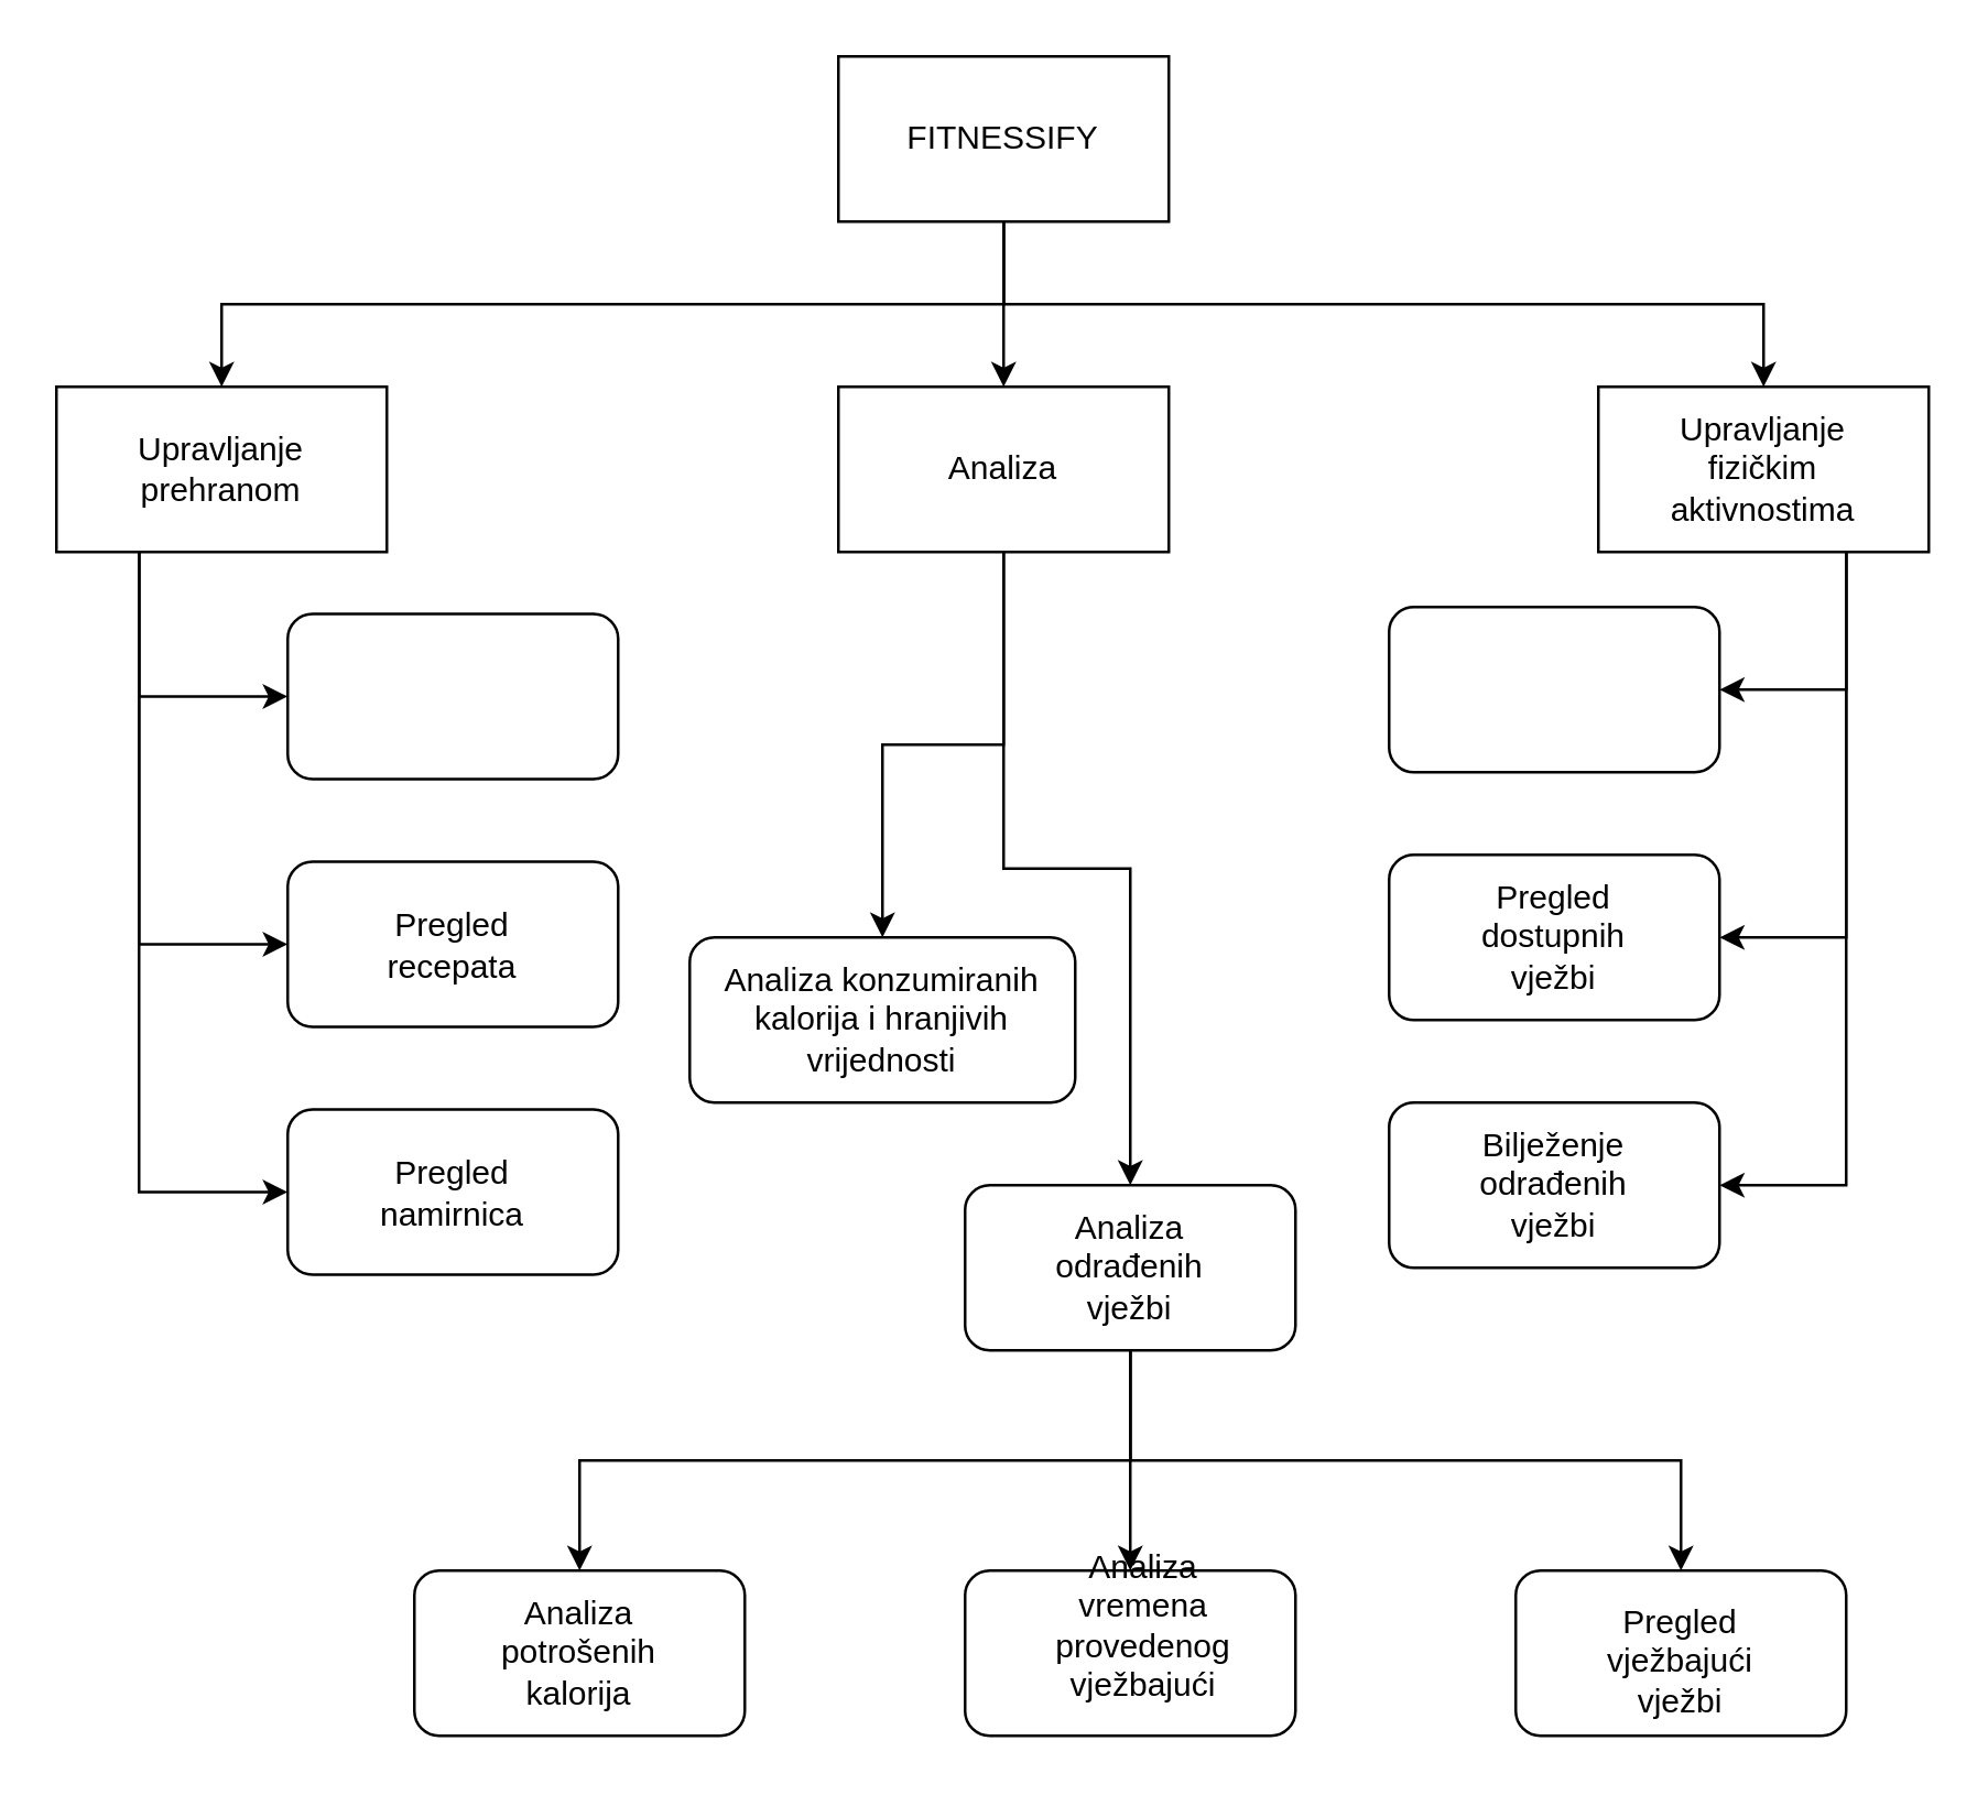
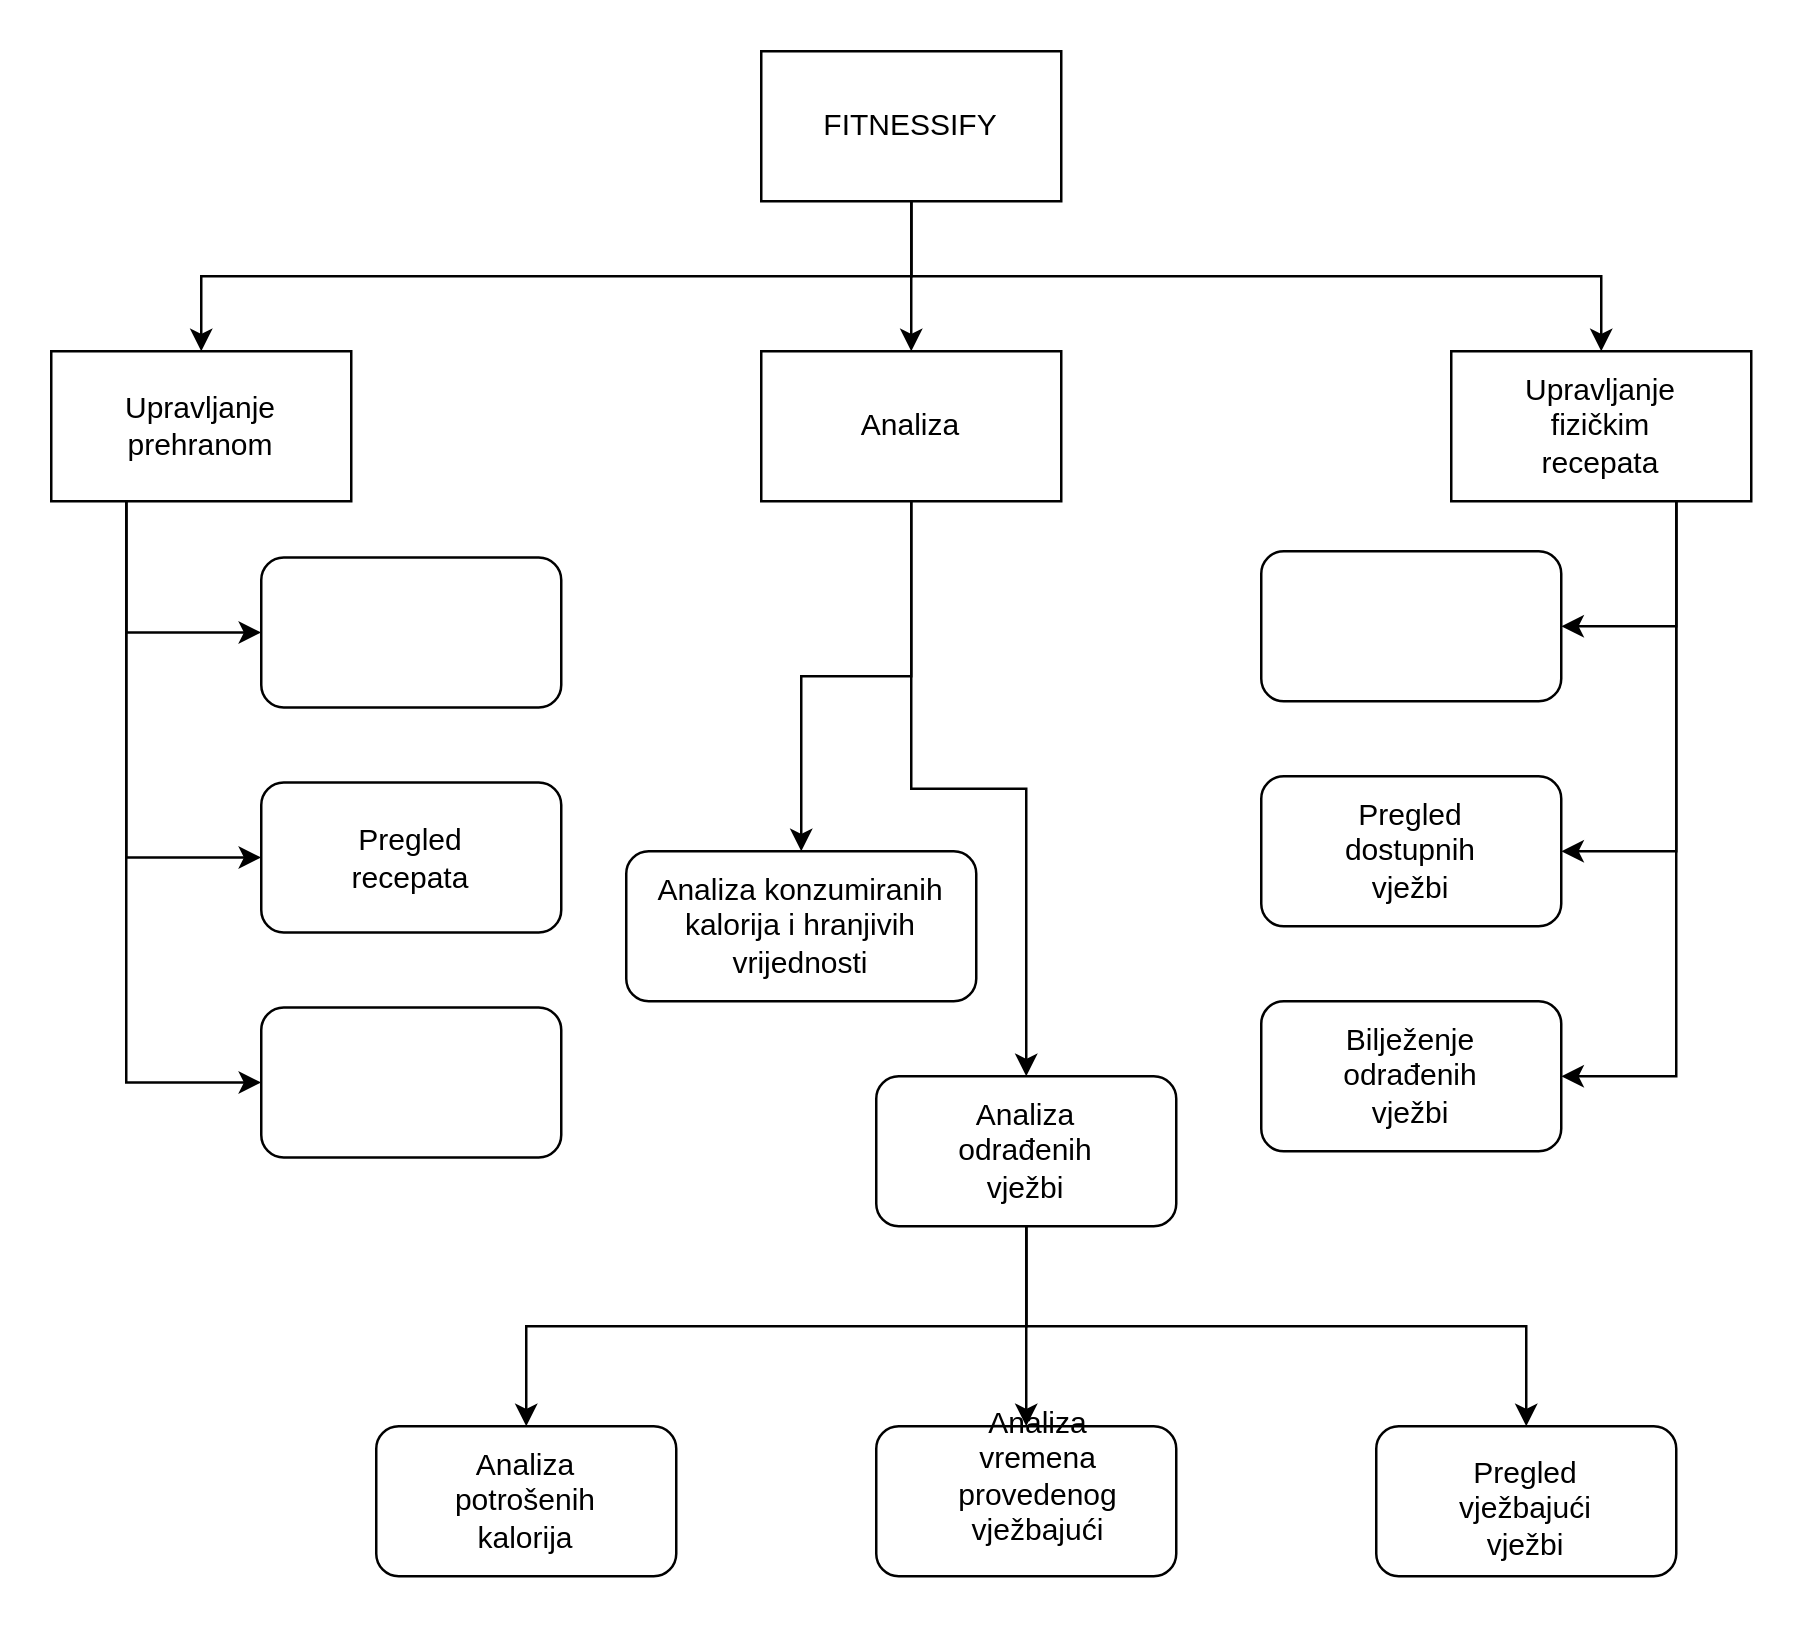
  <mxCell id="0" />
  <mxCell id="1" parent="0" />
  <mxCell id="2" style="edgeStyle=orthogonalEdgeStyle;rounded=0;orthogonalLoop=1;jettySize=auto;html=1;exitX=0.5;exitY=1;exitDx=0;exitDy=0;" edge="1" parent="1" source="5" target="9"><mxGeometry relative="1" as="geometry" /></mxCell>
  <mxCell id="3" style="edgeStyle=orthogonalEdgeStyle;rounded=0;orthogonalLoop=1;jettySize=auto;html=1;exitX=0.5;exitY=1;exitDx=0;exitDy=0;entryX=0.5;entryY=0;entryDx=0;entryDy=0;" edge="1" parent="1" source="5" target="16"><mxGeometry relative="1" as="geometry" /></mxCell>
  <mxCell id="4" style="edgeStyle=orthogonalEdgeStyle;rounded=0;orthogonalLoop=1;jettySize=auto;html=1;exitX=0.5;exitY=1;exitDx=0;exitDy=0;" edge="1" parent="1" source="5" target="12"><mxGeometry relative="1" as="geometry" /></mxCell>
  <mxCell id="5" value="" style="rounded=0;whiteSpace=wrap;html=1;" vertex="1" parent="1"><mxGeometry x="304" y="20" width="120" height="60" as="geometry" /></mxCell>
  <mxCell id="6" style="edgeStyle=orthogonalEdgeStyle;rounded=0;orthogonalLoop=1;jettySize=auto;html=1;exitX=0.25;exitY=1;exitDx=0;exitDy=0;entryX=0;entryY=0.5;entryDx=0;entryDy=0;" edge="1" parent="1" source="9" target="23"><mxGeometry relative="1" as="geometry" /></mxCell>
  <mxCell id="7" style="edgeStyle=orthogonalEdgeStyle;rounded=0;orthogonalLoop=1;jettySize=auto;html=1;exitX=0.25;exitY=1;exitDx=0;exitDy=0;entryX=0;entryY=0.5;entryDx=0;entryDy=0;" edge="1" parent="1" source="9" target="21"><mxGeometry relative="1" as="geometry" /></mxCell>
  <mxCell id="8" style="edgeStyle=orthogonalEdgeStyle;rounded=0;orthogonalLoop=1;jettySize=auto;html=1;exitX=0.25;exitY=1;exitDx=0;exitDy=0;entryX=0;entryY=0.5;entryDx=0;entryDy=0;" edge="1" parent="1" source="9" target="22"><mxGeometry relative="1" as="geometry" /></mxCell>
  <mxCell id="9" value="" style="rounded=0;whiteSpace=wrap;html=1;" vertex="1" parent="1"><mxGeometry x="20" y="140" width="120" height="60" as="geometry" /></mxCell>
  <mxCell id="10" style="edgeStyle=orthogonalEdgeStyle;rounded=0;orthogonalLoop=1;jettySize=auto;html=1;exitX=0.5;exitY=1;exitDx=0;exitDy=0;entryX=0.5;entryY=0;entryDx=0;entryDy=0;" edge="1" parent="1" source="12" target="35"><mxGeometry relative="1" as="geometry" /></mxCell>
  <mxCell id="11" style="edgeStyle=orthogonalEdgeStyle;rounded=0;orthogonalLoop=1;jettySize=auto;html=1;exitX=0.5;exitY=1;exitDx=0;exitDy=0;entryX=0.5;entryY=0;entryDx=0;entryDy=0;" edge="1" parent="1" source="12" target="34"><mxGeometry relative="1" as="geometry" /></mxCell>
  <mxCell id="12" value="" style="rounded=0;whiteSpace=wrap;html=1;" vertex="1" parent="1"><mxGeometry x="304" y="140" width="120" height="60" as="geometry" /></mxCell>
  <mxCell id="13" style="edgeStyle=orthogonalEdgeStyle;rounded=0;orthogonalLoop=1;jettySize=auto;html=1;exitX=0.75;exitY=1;exitDx=0;exitDy=0;entryX=1;entryY=0.5;entryDx=0;entryDy=0;" edge="1" parent="1" source="16" target="28"><mxGeometry relative="1" as="geometry" /></mxCell>
  <mxCell id="14" style="edgeStyle=orthogonalEdgeStyle;rounded=0;orthogonalLoop=1;jettySize=auto;html=1;exitX=0.75;exitY=1;exitDx=0;exitDy=0;entryX=1;entryY=0.5;entryDx=0;entryDy=0;" edge="1" parent="1" source="16" target="26"><mxGeometry relative="1" as="geometry" /></mxCell>
  <mxCell id="15" style="edgeStyle=orthogonalEdgeStyle;rounded=0;orthogonalLoop=1;jettySize=auto;html=1;exitX=0.75;exitY=1;exitDx=0;exitDy=0;entryX=1;entryY=0.5;entryDx=0;entryDy=0;" edge="1" parent="1" source="16" target="27"><mxGeometry relative="1" as="geometry" /></mxCell>
  <mxCell id="16" value="" style="rounded=0;whiteSpace=wrap;html=1;" vertex="1" parent="1"><mxGeometry x="580" y="140" width="120" height="60" as="geometry" /></mxCell>
  <mxCell id="17" value="FITNESSIFY" style="text;html=1;strokeColor=none;fillColor=none;align=center;verticalAlign=middle;whiteSpace=wrap;rounded=0;" vertex="1" parent="1"><mxGeometry x="334" y="35" width="60" height="30" as="geometry" /></mxCell>
  <mxCell id="18" value="Analiza" style="text;html=1;strokeColor=none;fillColor=none;align=center;verticalAlign=middle;whiteSpace=wrap;rounded=0;" vertex="1" parent="1"><mxGeometry x="334" y="155" width="60" height="30" as="geometry" /></mxCell>
- <mxCell id="19" value="Upravljanje fizičkim aktivnostima" style="text;html=1;strokeColor=none;fillColor=none;align=center;verticalAlign=middle;whiteSpace=wrap;rounded=0;" vertex="1" parent="1"><mxGeometry x="610" y="155" width="60" height="30" as="geometry" /></mxCell>
+ <mxCell id="19" value="Upravljanje fizičkim recepata" style="text;html=1;strokeColor=none;fillColor=none;align=center;verticalAlign=middle;whiteSpace=wrap;rounded=0;" vertex="1" parent="1"><mxGeometry x="610" y="155" width="60" height="30" as="geometry" /></mxCell>
  <mxCell id="20" value="Upravljanje prehranom" style="text;html=1;strokeColor=none;fillColor=none;align=center;verticalAlign=middle;whiteSpace=wrap;rounded=0;" vertex="1" parent="1"><mxGeometry x="50" y="155" width="60" height="30" as="geometry" /></mxCell>
  <mxCell id="21" value="" style="rounded=1;whiteSpace=wrap;html=1;" vertex="1" parent="1"><mxGeometry x="104" y="222.5" width="120" height="60" as="geometry" /></mxCell>
  <mxCell id="22" value="" style="rounded=1;whiteSpace=wrap;html=1;" vertex="1" parent="1"><mxGeometry x="104" y="312.5" width="120" height="60" as="geometry" /></mxCell>
  <mxCell id="23" value="" style="rounded=1;whiteSpace=wrap;html=1;" vertex="1" parent="1"><mxGeometry x="104" y="402.5" width="120" height="60" as="geometry" /></mxCell>
  <mxCell id="24" value="Pregled recepata" style="text;html=1;strokeColor=none;fillColor=none;align=center;verticalAlign=middle;whiteSpace=wrap;rounded=0;" vertex="1" parent="1"><mxGeometry x="134" y="327.5" width="60" height="30" as="geometry" /></mxCell>
- <mxCell id="25" value="Pregled namirnica" style="text;html=1;strokeColor=none;fillColor=none;align=center;verticalAlign=middle;whiteSpace=wrap;rounded=0;" vertex="1" parent="1"><mxGeometry x="134" y="417.5" width="60" height="30" as="geometry" /></mxCell>
  <mxCell id="26" value="" style="rounded=1;whiteSpace=wrap;html=1;" vertex="1" parent="1"><mxGeometry x="504" y="220" width="120" height="60" as="geometry" /></mxCell>
  <mxCell id="27" value="" style="rounded=1;whiteSpace=wrap;html=1;" vertex="1" parent="1"><mxGeometry x="504" y="310" width="120" height="60" as="geometry" /></mxCell>
  <mxCell id="28" value="" style="rounded=1;whiteSpace=wrap;html=1;" vertex="1" parent="1"><mxGeometry x="504" y="400" width="120" height="60" as="geometry" /></mxCell>
  <mxCell id="29" value="Pregled dostupnih vježbi" style="text;html=1;strokeColor=none;fillColor=none;align=center;verticalAlign=middle;whiteSpace=wrap;rounded=0;" vertex="1" parent="1"><mxGeometry x="534" y="325" width="60" height="30" as="geometry" /></mxCell>
  <mxCell id="30" value="Bilježenje odrađenih vježbi" style="text;html=1;strokeColor=none;fillColor=none;align=center;verticalAlign=middle;whiteSpace=wrap;rounded=0;" vertex="1" parent="1"><mxGeometry x="534" y="415" width="60" height="30" as="geometry" /></mxCell>
  <mxCell id="31" style="edgeStyle=orthogonalEdgeStyle;rounded=0;orthogonalLoop=1;jettySize=auto;html=1;exitX=0.5;exitY=1;exitDx=0;exitDy=0;entryX=0.5;entryY=0;entryDx=0;entryDy=0;" edge="1" parent="1" source="34" target="37"><mxGeometry relative="1" as="geometry" /></mxCell>
  <mxCell id="32" style="edgeStyle=orthogonalEdgeStyle;rounded=0;orthogonalLoop=1;jettySize=auto;html=1;exitX=0.5;exitY=1;exitDx=0;exitDy=0;entryX=0.5;entryY=0;entryDx=0;entryDy=0;" edge="1" parent="1" source="34" target="38"><mxGeometry relative="1" as="geometry" /></mxCell>
  <mxCell id="33" style="edgeStyle=orthogonalEdgeStyle;rounded=0;orthogonalLoop=1;jettySize=auto;html=1;exitX=0.5;exitY=1;exitDx=0;exitDy=0;entryX=0.5;entryY=0;entryDx=0;entryDy=0;" edge="1" parent="1" source="34" target="36"><mxGeometry relative="1" as="geometry" /></mxCell>
  <mxCell id="34" value="" style="rounded=1;whiteSpace=wrap;html=1;" vertex="1" parent="1"><mxGeometry x="350" y="430" width="120" height="60" as="geometry" /></mxCell>
  <mxCell id="35" value="" style="rounded=1;whiteSpace=wrap;html=1;" vertex="1" parent="1"><mxGeometry x="250" y="340" width="140" height="60" as="geometry" /></mxCell>
  <mxCell id="36" value="" style="rounded=1;whiteSpace=wrap;html=1;" vertex="1" parent="1"><mxGeometry x="150" y="570" width="120" height="60" as="geometry" /></mxCell>
  <mxCell id="37" value="" style="rounded=1;whiteSpace=wrap;html=1;" vertex="1" parent="1"><mxGeometry x="350" y="570" width="120" height="60" as="geometry" /></mxCell>
  <mxCell id="38" value="" style="rounded=1;whiteSpace=wrap;html=1;" vertex="1" parent="1"><mxGeometry x="550" y="570" width="120" height="60" as="geometry" /></mxCell>
  <mxCell id="39" value="Analiza konzumiranih kalorija i hranjivih vrijednosti" style="text;html=1;strokeColor=none;fillColor=none;align=center;verticalAlign=middle;whiteSpace=wrap;rounded=0;" vertex="1" parent="1"><mxGeometry x="260" y="355" width="120" height="30" as="geometry" /></mxCell>
  <mxCell id="40" value="Analiza vremena provedenog vježbajući" style="text;html=1;strokeColor=none;fillColor=none;align=center;verticalAlign=middle;whiteSpace=wrap;rounded=0;" vertex="1" parent="1"><mxGeometry x="375" y="575" width="80" height="30" as="geometry" /></mxCell>
  <mxCell id="41" value="Analiza odrađenih vježbi" style="text;html=1;strokeColor=none;fillColor=none;align=center;verticalAlign=middle;whiteSpace=wrap;rounded=0;" vertex="1" parent="1"><mxGeometry x="380" y="445" width="60" height="30" as="geometry" /></mxCell>
  <mxCell id="42" value="Pregled vježbajući vježbi" style="text;html=1;strokeColor=none;fillColor=none;align=center;verticalAlign=middle;whiteSpace=wrap;rounded=0;" vertex="1" parent="1"><mxGeometry x="580" y="585" width="60" height="35" as="geometry" /></mxCell>
  <mxCell id="43" value="Analiza potrošenih kalorija" style="text;html=1;strokeColor=none;fillColor=none;align=center;verticalAlign=middle;whiteSpace=wrap;rounded=0;" vertex="1" parent="1"><mxGeometry x="180" y="585" width="60" height="30" as="geometry" /></mxCell>
